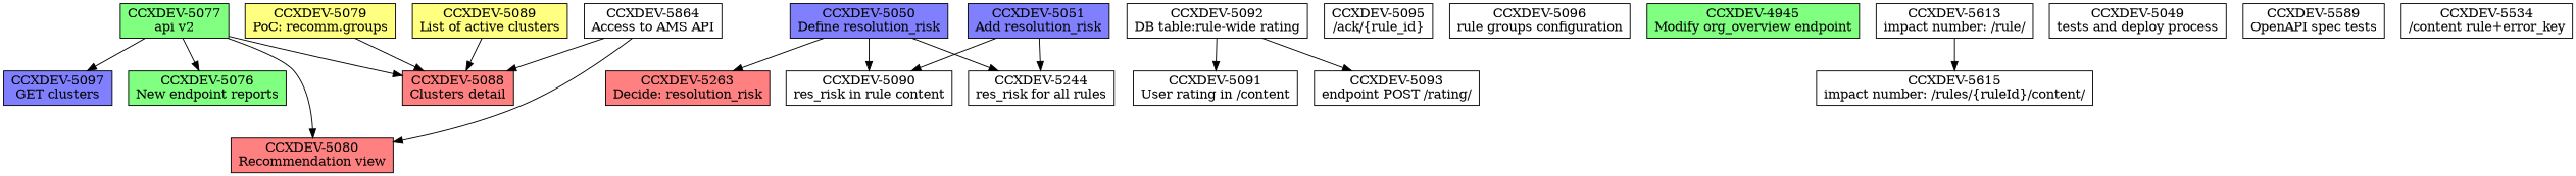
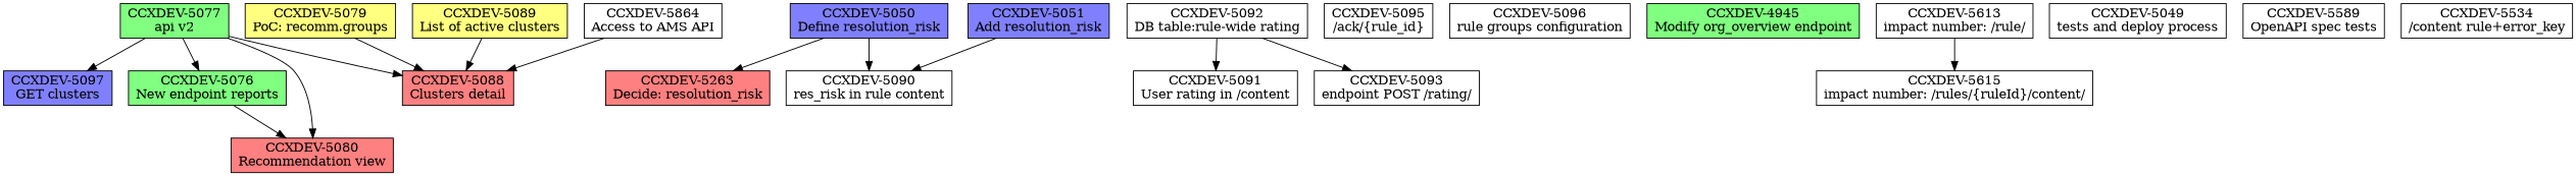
  digraph {
    node [shape=box]
    n1 [fillcolor="#80ff80" label="CCXDEV-5077\napi v2" style=filled]
    n2 [fillcolor="#8080ff" label="CCXDEV-5097\nGET clusters" style=filled]
    n3 [fillcolor="#80ff80" label="CCXDEV-5076\nNew endpoint reports" style=filled]
    n4 [fillcolor="#ff8080" label="CCXDEV-5088\nClusters detail" style=filled]
    n5 [fillcolor="#ff8080" label="CCXDEV-5080\nRecommendation view" style=filled]
    n6 [fillcolor="#ffff80" label="CCXDEV-5079\nPoC: recomm.groups" style=filled]
    n7 [fillcolor="#ffff80" label="CCXDEV-5089\nList of active clusters" style=filled]
    n8 [fillcolor="#ff8080" label="CCXDEV-5263\nDecide: resolution_risk" style=filled]
    n9 [fillcolor="#8080ff" label="CCXDEV-5050\nDefine resolution_risk" style=filled]
-   n10 [label="CCXDEV-5244\nres_risk for all rules"]
    n11 [label="CCXDEV-5090\nres_risk in rule content"]
    n12 [fillcolor="#8080ff" label="CCXDEV-5051\nAdd resolution_risk" style=filled]
    n13 [label="CCXDEV-5091\nUser rating in /content"]
    n14 [label="CCXDEV-5092\nDB table:rule-wide rating"]
    n15 [label="CCXDEV-5093\nendpoint POST /rating/"]
    n16 [label="CCXDEV-5095\n/ack/{rule_id}"]
    n17 [label="CCXDEV-5096\nrule groups configuration"]
    n18 [fillcolor="#80ff80" label="CCXDEV-4945\nModify org_overview endpoint" style=filled]
    n19 [label="CCXDEV-5613\nimpact number: /rule/"]
    n20 [label="CCXDEV-5615\nimpact number: /rules/{ruleId}/content/"]
    n21 [label="CCXDEV-5049\ntests and deploy process"]
    n22 [label="CCXDEV-5589\nOpenAPI spec tests"]
    n23 [label="CCXDEV-5534\n/content rule+error_key"]
    n24 [label="CCXDEV-5864\nAccess to AMS API"]
    n1 -> n2
    n1 -> n3
    n1 -> n4
    n1 -> n5
    n6 -> n4
    n7 -> n4
    n9 -> n8
-   n9 -> n10
    n9 -> n11
-   n12 -> n10
    n12 -> n11
    n14 -> n13
    n14 -> n15
    n19 -> n20
    n24 -> n4
-   n24 -> n5
+   n3 -> n5
  }
